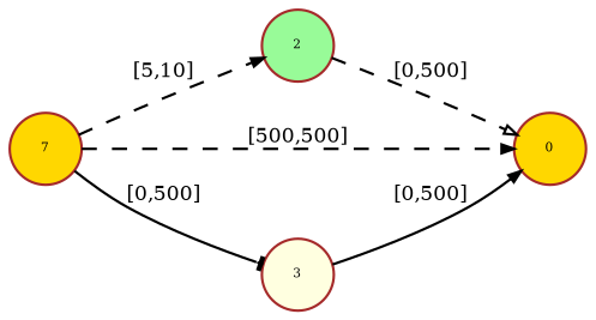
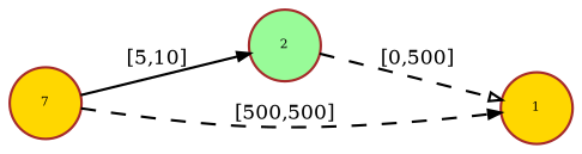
  digraph {
    rankdir=LR
    node [color=brown fillcolor=gold fontsize=5 shape=circle style=filled with=.2]
    edge [arrowhead=normal arrowsize=.5 fontsize=8 style=dashed]
    2 [fillcolor=palegreen height=.2]
-   1 [height=.2 label=0]
-   3 [fillcolor=lightyellow height=.2]
+   1 [height=.2]
    n4 [height=.2 label=7]
    2 -> 1 [arrowhead=onormal label="[0,500]"]
-   3 -> 1 [label="[0,500]" style=solid]
-   n4 -> 2 [label="[5,10]"]
+   n4 -> 2 [label="[5,10]" style=solid]
    n4 -> 1 [label="[500,500]"]
-   n4 -> 3 [arrowhead=tee label="[0,500]" style=solid]
  }
